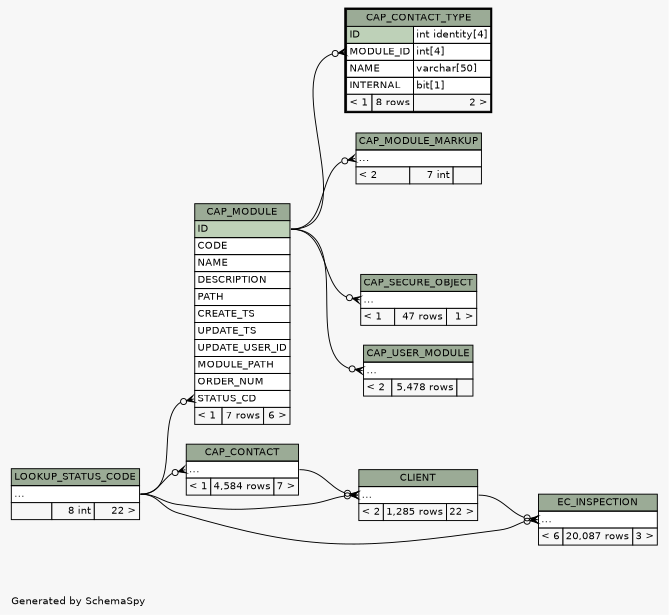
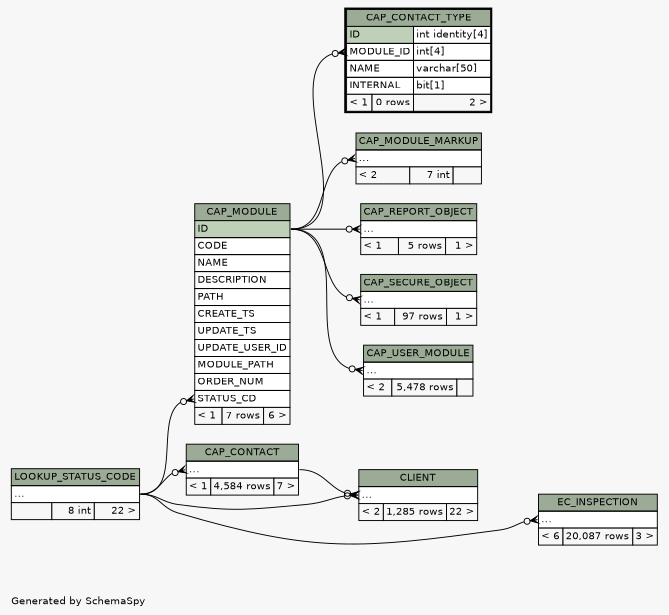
  digraph {
    bgcolor="#f7f7f7"
    fontname=Helvetica
    fontsize=11
    label="\nGenerated by SchemaSpy"
    labeljust=l
    nodesep=0.18
    rankdir=RL
    ranksep=0.46
    node [fontname=Helvetica fontsize=11 shape=plaintext]
    edge [arrowhead=none arrowsize=0.8 arrowtail=crowodot dir=back headport="elipses:e" tailport="elipses:w"]
    n1 [label=<     <TABLE BORDER="0" CELLBORDER="1" CELLSPACING="0" BGCOLOR="#ffffff">       <TR><TD COLSPAN="3" BGCOLOR="#9bab96" ALIGN="CENTER">CLIENT</TD></TR>       <TR><TD PORT="elipses" COLSPAN="3" ALIGN="LEFT">...</TD></TR>       <TR><TD ALIGN="LEFT" BGCOLOR="#f7f7f7">&lt; 2</TD><TD ALIGN="RIGHT" BGCOLOR="#f7f7f7">1,285 rows</TD><TD ALIGN="RIGHT" BGCOLOR="#f7f7f7">22 &gt;</TD></TR>     </TABLE>>]
    n2 [label=<     <TABLE BORDER="0" CELLBORDER="1" CELLSPACING="0" BGCOLOR="#ffffff">       <TR><TD COLSPAN="3" BGCOLOR="#9bab96" ALIGN="CENTER">CAP_CONTACT</TD></TR>       <TR><TD PORT="elipses" COLSPAN="3" ALIGN="LEFT">...</TD></TR>       <TR><TD ALIGN="LEFT" BGCOLOR="#f7f7f7">&lt; 1</TD><TD ALIGN="RIGHT" BGCOLOR="#f7f7f7">4,584 rows</TD><TD ALIGN="RIGHT" BGCOLOR="#f7f7f7">7 &gt;</TD></TR>     </TABLE>>]
    n3 [label=<     <TABLE BORDER="0" CELLBORDER="1" CELLSPACING="0" BGCOLOR="#ffffff">       <TR><TD COLSPAN="3" BGCOLOR="#9bab96" ALIGN="CENTER">LOOKUP_STATUS_CODE</TD></TR>       <TR><TD PORT="elipses" COLSPAN="3" ALIGN="LEFT">...</TD></TR>       <TR><TD ALIGN="LEFT" BGCOLOR="#f7f7f7">  </TD><TD ALIGN="RIGHT" BGCOLOR="#f7f7f7">8 int</TD><TD ALIGN="RIGHT" BGCOLOR="#f7f7f7">22 &gt;</TD></TR>     </TABLE>>]
-   n4 [label=<     <TABLE BORDER="2" CELLBORDER="1" CELLSPACING="0" BGCOLOR="#ffffff">       <TR><TD COLSPAN="3" BGCOLOR="#9bab96" ALIGN="CENTER">CAP_CONTACT_TYPE</TD></TR>       <TR><TD PORT="ID" COLSPAN="2" BGCOLOR="#bed1b8" ALIGN="LEFT">ID</TD><TD PORT="ID.type" ALIGN="LEFT">int identity[4]</TD></TR>       <TR><TD PORT="MODULE_ID" COLSPAN="2" ALIGN="LEFT">MODULE_ID</TD><TD PORT="MODULE_ID.type" ALIGN="LEFT">int[4]</TD></TR>       <TR><TD PORT="NAME" COLSPAN="2" ALIGN="LEFT">NAME</TD><TD PORT="NAME.type" ALIGN="LEFT">varchar[50]</TD></TR>       <TR><TD PORT="INTERNAL" COLSPAN="2" ALIGN="LEFT">INTERNAL</TD><TD PORT="INTERNAL.type" ALIGN="LEFT">bit[1]</TD></TR>       <TR><TD ALIGN="LEFT" BGCOLOR="#f7f7f7">&lt; 1</TD><TD ALIGN="RIGHT" BGCOLOR="#f7f7f7">8 rows</TD><TD ALIGN="RIGHT" BGCOLOR="#f7f7f7">2 &gt;</TD></TR>     </TABLE>>]
+   n4 [label=<     <TABLE BORDER="2" CELLBORDER="1" CELLSPACING="0" BGCOLOR="#ffffff">       <TR><TD COLSPAN="3" BGCOLOR="#9bab96" ALIGN="CENTER">CAP_CONTACT_TYPE</TD></TR>       <TR><TD PORT="ID" COLSPAN="2" BGCOLOR="#bed1b8" ALIGN="LEFT">ID</TD><TD PORT="ID.type" ALIGN="LEFT">int identity[4]</TD></TR>       <TR><TD PORT="MODULE_ID" COLSPAN="2" ALIGN="LEFT">MODULE_ID</TD><TD PORT="MODULE_ID.type" ALIGN="LEFT">int[4]</TD></TR>       <TR><TD PORT="NAME" COLSPAN="2" ALIGN="LEFT">NAME</TD><TD PORT="NAME.type" ALIGN="LEFT">varchar[50]</TD></TR>       <TR><TD PORT="INTERNAL" COLSPAN="2" ALIGN="LEFT">INTERNAL</TD><TD PORT="INTERNAL.type" ALIGN="LEFT">bit[1]</TD></TR>       <TR><TD ALIGN="LEFT" BGCOLOR="#f7f7f7">&lt; 1</TD><TD ALIGN="RIGHT" BGCOLOR="#f7f7f7">0 rows</TD><TD ALIGN="RIGHT" BGCOLOR="#f7f7f7">2 &gt;</TD></TR>     </TABLE>>]
    n5 [label=<     <TABLE BORDER="0" CELLBORDER="1" CELLSPACING="0" BGCOLOR="#ffffff">       <TR><TD COLSPAN="3" BGCOLOR="#9bab96" ALIGN="CENTER">CAP_MODULE</TD></TR>       <TR><TD PORT="ID" COLSPAN="3" BGCOLOR="#bed1b8" ALIGN="LEFT">ID</TD></TR>       <TR><TD PORT="CODE" COLSPAN="3" ALIGN="LEFT">CODE</TD></TR>       <TR><TD PORT="NAME" COLSPAN="3" ALIGN="LEFT">NAME</TD></TR>       <TR><TD PORT="DESCRIPTION" COLSPAN="3" ALIGN="LEFT">DESCRIPTION</TD></TR>       <TR><TD PORT="PATH" COLSPAN="3" ALIGN="LEFT">PATH</TD></TR>       <TR><TD PORT="CREATE_TS" COLSPAN="3" ALIGN="LEFT">CREATE_TS</TD></TR>       <TR><TD PORT="UPDATE_TS" COLSPAN="3" ALIGN="LEFT">UPDATE_TS</TD></TR>       <TR><TD PORT="UPDATE_USER_ID" COLSPAN="3" ALIGN="LEFT">UPDATE_USER_ID</TD></TR>       <TR><TD PORT="MODULE_PATH" COLSPAN="3" ALIGN="LEFT">MODULE_PATH</TD></TR>       <TR><TD PORT="ORDER_NUM" COLSPAN="3" ALIGN="LEFT">ORDER_NUM</TD></TR>       <TR><TD PORT="STATUS_CD" COLSPAN="3" ALIGN="LEFT">STATUS_CD</TD></TR>       <TR><TD ALIGN="LEFT" BGCOLOR="#f7f7f7">&lt; 1</TD><TD ALIGN="RIGHT" BGCOLOR="#f7f7f7">7 rows</TD><TD ALIGN="RIGHT" BGCOLOR="#f7f7f7">6 &gt;</TD></TR>     </TABLE>>]
    n6 [label=<     <TABLE BORDER="0" CELLBORDER="1" CELLSPACING="0" BGCOLOR="#ffffff">       <TR><TD COLSPAN="3" BGCOLOR="#9bab96" ALIGN="CENTER">CAP_MODULE_MARKUP</TD></TR>       <TR><TD PORT="elipses" COLSPAN="3" ALIGN="LEFT">...</TD></TR>       <TR><TD ALIGN="LEFT" BGCOLOR="#f7f7f7">&lt; 2</TD><TD ALIGN="RIGHT" BGCOLOR="#f7f7f7">7 int</TD><TD ALIGN="RIGHT" BGCOLOR="#f7f7f7">  </TD></TR>     </TABLE>>]
-   n8 [label=<     <TABLE BORDER="0" CELLBORDER="1" CELLSPACING="0" BGCOLOR="#ffffff">       <TR><TD COLSPAN="3" BGCOLOR="#9bab96" ALIGN="CENTER">CAP_SECURE_OBJECT</TD></TR>       <TR><TD PORT="elipses" COLSPAN="3" ALIGN="LEFT">...</TD></TR>       <TR><TD ALIGN="LEFT" BGCOLOR="#f7f7f7">&lt; 1</TD><TD ALIGN="RIGHT" BGCOLOR="#f7f7f7">47 rows</TD><TD ALIGN="RIGHT" BGCOLOR="#f7f7f7">1 &gt;</TD></TR>     </TABLE>>]
+   n7 [label=<     <TABLE BORDER="0" CELLBORDER="1" CELLSPACING="0" BGCOLOR="#ffffff">       <TR><TD COLSPAN="3" BGCOLOR="#9bab96" ALIGN="CENTER">CAP_REPORT_OBJECT</TD></TR>       <TR><TD PORT="elipses" COLSPAN="3" ALIGN="LEFT">...</TD></TR>       <TR><TD ALIGN="LEFT" BGCOLOR="#f7f7f7">&lt; 1</TD><TD ALIGN="RIGHT" BGCOLOR="#f7f7f7">5 rows</TD><TD ALIGN="RIGHT" BGCOLOR="#f7f7f7">1 &gt;</TD></TR>     </TABLE>>]
+   n8 [label=<     <TABLE BORDER="0" CELLBORDER="1" CELLSPACING="0" BGCOLOR="#ffffff">       <TR><TD COLSPAN="3" BGCOLOR="#9bab96" ALIGN="CENTER">CAP_SECURE_OBJECT</TD></TR>       <TR><TD PORT="elipses" COLSPAN="3" ALIGN="LEFT">...</TD></TR>       <TR><TD ALIGN="LEFT" BGCOLOR="#f7f7f7">&lt; 1</TD><TD ALIGN="RIGHT" BGCOLOR="#f7f7f7">97 rows</TD><TD ALIGN="RIGHT" BGCOLOR="#f7f7f7">1 &gt;</TD></TR>     </TABLE>>]
    n9 [label=<     <TABLE BORDER="0" CELLBORDER="1" CELLSPACING="0" BGCOLOR="#ffffff">       <TR><TD COLSPAN="3" BGCOLOR="#9bab96" ALIGN="CENTER">CAP_USER_MODULE</TD></TR>       <TR><TD PORT="elipses" COLSPAN="3" ALIGN="LEFT">...</TD></TR>       <TR><TD ALIGN="LEFT" BGCOLOR="#f7f7f7">&lt; 2</TD><TD ALIGN="RIGHT" BGCOLOR="#f7f7f7">5,478 rows</TD><TD ALIGN="RIGHT" BGCOLOR="#f7f7f7">  </TD></TR>     </TABLE>>]
    n10 [label=<     <TABLE BORDER="0" CELLBORDER="1" CELLSPACING="0" BGCOLOR="#ffffff">       <TR><TD COLSPAN="3" BGCOLOR="#9bab96" ALIGN="CENTER">EC_INSPECTION</TD></TR>       <TR><TD PORT="elipses" COLSPAN="3" ALIGN="LEFT">...</TD></TR>       <TR><TD ALIGN="LEFT" BGCOLOR="#f7f7f7">&lt; 6</TD><TD ALIGN="RIGHT" BGCOLOR="#f7f7f7">20,087 rows</TD><TD ALIGN="RIGHT" BGCOLOR="#f7f7f7">3 &gt;</TD></TR>     </TABLE>>]
    n1 -> n2
    n1 -> n3
    n2 -> n3
    n4 -> n5 [headport="ID:e" tailport="MODULE_ID:w"]
    n5 -> n3 [tailport="STATUS_CD:w"]
    n6 -> n5 [headport="ID:e"]
+   n7 -> n5 [headport="ID:e"]
    n8 -> n5 [headport="ID:e"]
    n9 -> n5 [headport="ID:e"]
-   n10 -> n1
    n10 -> n3
  }
